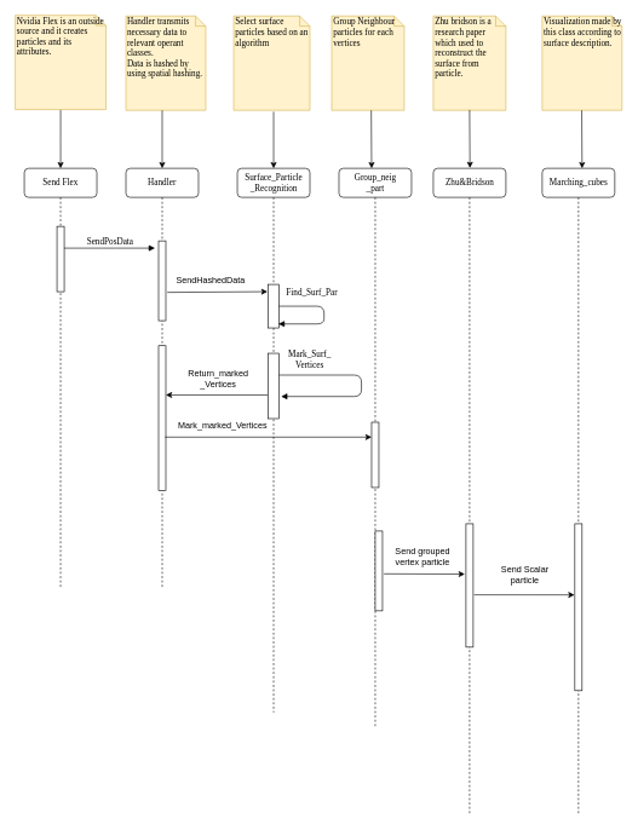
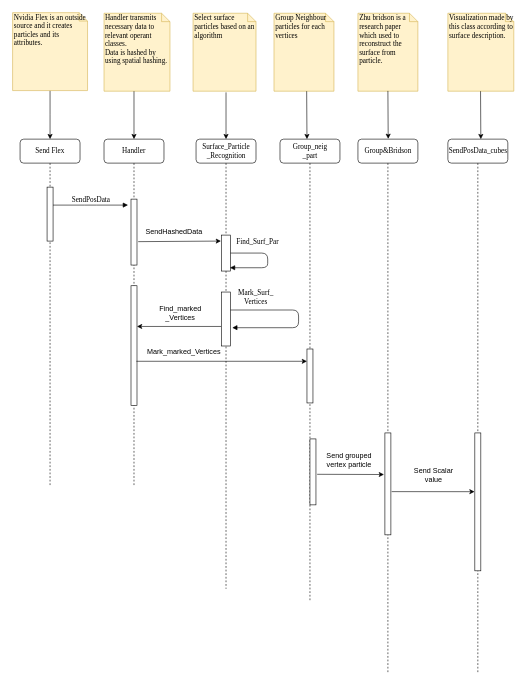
  <mxCell id="0" />
  <mxCell id="1" parent="0" />
  <mxCell id="2" value="Handler" style="shape=umlLifeline;perimeter=lifelinePerimeter;whiteSpace=wrap;html=1;container=1;collapsible=0;recursiveResize=0;outlineConnect=0;rounded=1;shadow=0;comic=0;labelBackgroundColor=none;strokeColor=#000000;strokeWidth=1;fillColor=#FFFFFF;fontFamily=Verdana;fontSize=12;fontColor=#000000;align=center;" parent="1" vertex="1"><mxGeometry x="173" y="231" width="100" height="580" as="geometry" /></mxCell>
  <mxCell id="3" value="" style="html=1;points=[];perimeter=orthogonalPerimeter;rounded=0;shadow=0;comic=0;labelBackgroundColor=none;strokeColor=#000000;strokeWidth=1;fillColor=#FFFFFF;fontFamily=Verdana;fontSize=12;fontColor=#000000;align=center;" parent="2" vertex="1"><mxGeometry x="45" y="100" width="10" height="110" as="geometry" /></mxCell>
  <mxCell id="4" value="" style="html=1;points=[];perimeter=orthogonalPerimeter;rounded=0;shadow=0;comic=0;labelBackgroundColor=none;strokeColor=#000000;strokeWidth=1;fillColor=#FFFFFF;fontFamily=Verdana;fontSize=12;fontColor=#000000;align=center;" parent="2" vertex="1"><mxGeometry x="45" y="244.5" width="10" height="200" as="geometry" /></mxCell>
  <mxCell id="5" value="Surface_Particle&lt;br&gt;_Recognition" style="shape=umlLifeline;perimeter=lifelinePerimeter;whiteSpace=wrap;html=1;container=1;collapsible=0;recursiveResize=0;outlineConnect=0;rounded=1;shadow=0;comic=0;labelBackgroundColor=none;strokeColor=#000000;strokeWidth=1;fillColor=#FFFFFF;fontFamily=Verdana;fontSize=12;fontColor=#000000;align=center;" parent="1" vertex="1"><mxGeometry x="326.5" y="231" width="100" height="750" as="geometry" /></mxCell>
  <mxCell id="6" value="" style="html=1;points=[];perimeter=orthogonalPerimeter;rounded=0;shadow=0;comic=0;labelBackgroundColor=none;strokeColor=#000000;strokeWidth=1;fillColor=#FFFFFF;fontFamily=Verdana;fontSize=12;fontColor=#000000;align=center;" parent="5" vertex="1"><mxGeometry x="42.5" y="160" width="15" height="60" as="geometry" /></mxCell>
  <mxCell id="7" value="Find_Surf_Par" style="html=1;verticalAlign=bottom;endArrow=block;labelBackgroundColor=none;fontFamily=Verdana;fontSize=12;edgeStyle=elbowEdgeStyle;elbow=vertical;entryX=0.933;entryY=0.908;entryDx=0;entryDy=0;entryPerimeter=0;" parent="5" source="6" target="6" edge="1"><mxGeometry x="-0.392" y="10" relative="1" as="geometry"><mxPoint x="109.5" y="60" as="sourcePoint" /><mxPoint x="109.5" y="220" as="targetPoint" /><Array as="points"><mxPoint x="119.5" y="190" /><mxPoint x="139.5" y="260" /></Array><mxPoint as="offset" /></mxGeometry></mxCell>
  <mxCell id="8" value="" style="html=1;points=[];perimeter=orthogonalPerimeter;rounded=0;shadow=0;comic=0;labelBackgroundColor=none;strokeColor=#000000;strokeWidth=1;fillColor=#FFFFFF;fontFamily=Verdana;fontSize=12;fontColor=#000000;align=center;" parent="5" vertex="1"><mxGeometry x="42.5" y="255" width="15" height="90" as="geometry" /></mxCell>
  <mxCell id="9" value="Mark_Surf_&lt;br&gt;Vertices" style="html=1;verticalAlign=bottom;endArrow=block;labelBackgroundColor=none;fontFamily=Verdana;fontSize=12;edgeStyle=elbowEdgeStyle;elbow=vertical;exitX=1;exitY=0.333;exitDx=0;exitDy=0;exitPerimeter=0;entryX=1.189;entryY=0.661;entryDx=0;entryDy=0;entryPerimeter=0;" parent="5" source="8" target="8" edge="1"><mxGeometry x="-0.667" y="5" relative="1" as="geometry"><mxPoint x="99" y="590" as="sourcePoint" /><mxPoint x="70" y="670" as="targetPoint" /><Array as="points"><mxPoint x="171" y="600" /><mxPoint x="191" y="670" /></Array><mxPoint as="offset" /></mxGeometry></mxCell>
  <mxCell id="10" value="Group_neig&lt;br&gt;_part" style="shape=umlLifeline;perimeter=lifelinePerimeter;whiteSpace=wrap;html=1;container=1;collapsible=0;recursiveResize=0;outlineConnect=0;rounded=1;shadow=0;comic=0;labelBackgroundColor=none;strokeColor=#000000;strokeWidth=1;fillColor=#FFFFFF;fontFamily=Verdana;fontSize=12;fontColor=#000000;align=center;" parent="1" vertex="1"><mxGeometry x="466.5" y="231" width="100" height="770" as="geometry" /></mxCell>
  <mxCell id="11" value="" style="html=1;points=[];perimeter=orthogonalPerimeter;rounded=0;shadow=0;comic=0;labelBackgroundColor=none;strokeColor=#000000;strokeWidth=1;fillColor=#FFFFFF;fontFamily=Verdana;fontSize=12;fontColor=#000000;align=center;" parent="10" vertex="1"><mxGeometry x="45" y="350" width="10" height="90" as="geometry" /></mxCell>
- <mxCell id="12" value="Zhu&amp;amp;Bridson" style="shape=umlLifeline;perimeter=lifelinePerimeter;whiteSpace=wrap;html=1;container=1;collapsible=0;recursiveResize=0;outlineConnect=0;rounded=1;shadow=0;comic=0;labelBackgroundColor=none;strokeColor=#000000;strokeWidth=1;fillColor=#FFFFFF;fontFamily=Verdana;fontSize=12;fontColor=#000000;align=center;" parent="1" vertex="1"><mxGeometry x="596.5" y="231" width="100" height="890" as="geometry" /></mxCell>
+ <mxCell id="12" value="Group&amp;amp;Bridson" style="shape=umlLifeline;perimeter=lifelinePerimeter;whiteSpace=wrap;html=1;container=1;collapsible=0;recursiveResize=0;outlineConnect=0;rounded=1;shadow=0;comic=0;labelBackgroundColor=none;strokeColor=#000000;strokeWidth=1;fillColor=#FFFFFF;fontFamily=Verdana;fontSize=12;fontColor=#000000;align=center;" parent="1" vertex="1"><mxGeometry x="596.5" y="231" width="100" height="890" as="geometry" /></mxCell>
  <mxCell id="13" value="" style="html=1;points=[];perimeter=orthogonalPerimeter;rounded=0;shadow=0;comic=0;labelBackgroundColor=none;strokeColor=#000000;strokeWidth=1;fillColor=#FFFFFF;fontFamily=Verdana;fontSize=12;fontColor=#000000;align=center;" parent="12" vertex="1"><mxGeometry x="45" y="490" width="10" height="170" as="geometry" /></mxCell>
- <mxCell id="14" value="Marching_cubes" style="shape=umlLifeline;perimeter=lifelinePerimeter;whiteSpace=wrap;html=1;container=1;collapsible=0;recursiveResize=0;outlineConnect=0;rounded=1;shadow=0;comic=0;labelBackgroundColor=none;strokeColor=#000000;strokeWidth=1;fillColor=#FFFFFF;fontFamily=Verdana;fontSize=12;fontColor=#000000;align=center;" parent="1" vertex="1"><mxGeometry x="746.5" y="231" width="100" height="890" as="geometry" /></mxCell>
+ <mxCell id="14" value="SendPosData_cubes" style="shape=umlLifeline;perimeter=lifelinePerimeter;whiteSpace=wrap;html=1;container=1;collapsible=0;recursiveResize=0;outlineConnect=0;rounded=1;shadow=0;comic=0;labelBackgroundColor=none;strokeColor=#000000;strokeWidth=1;fillColor=#FFFFFF;fontFamily=Verdana;fontSize=12;fontColor=#000000;align=center;" parent="1" vertex="1"><mxGeometry x="746.5" y="231" width="100" height="890" as="geometry" /></mxCell>
  <mxCell id="15" value="" style="html=1;points=[];perimeter=orthogonalPerimeter;rounded=0;shadow=0;comic=0;labelBackgroundColor=none;strokeColor=#000000;strokeWidth=1;fillColor=#FFFFFF;fontFamily=Verdana;fontSize=12;fontColor=#000000;align=center;" parent="14" vertex="1"><mxGeometry x="45" y="490" width="10" height="230" as="geometry" /></mxCell>
  <mxCell id="16" value="Send Flex" style="shape=umlLifeline;perimeter=lifelinePerimeter;whiteSpace=wrap;html=1;container=1;collapsible=0;recursiveResize=0;outlineConnect=0;rounded=1;shadow=0;comic=0;labelBackgroundColor=none;strokeColor=#000000;strokeWidth=1;fillColor=#FFFFFF;fontFamily=Verdana;fontSize=12;fontColor=#000000;align=center;" parent="1" vertex="1"><mxGeometry x="33" y="231" width="100" height="580" as="geometry" /></mxCell>
  <mxCell id="17" value="" style="html=1;points=[];perimeter=orthogonalPerimeter;rounded=0;shadow=0;comic=0;labelBackgroundColor=none;strokeColor=#000000;strokeWidth=1;fillColor=#FFFFFF;fontFamily=Verdana;fontSize=12;fontColor=#000000;align=center;" parent="16" vertex="1"><mxGeometry x="45" y="80" width="10" height="90" as="geometry" /></mxCell>
  <mxCell id="18" value="SendPosData" style="html=1;verticalAlign=bottom;endArrow=block;labelBackgroundColor=none;fontFamily=Verdana;fontSize=12;edgeStyle=elbowEdgeStyle;elbow=vertical;" parent="1" source="17" edge="1"><mxGeometry relative="1" as="geometry"><mxPoint x="153" y="341" as="sourcePoint" /><mxPoint x="213" y="341" as="targetPoint" /></mxGeometry></mxCell>
  <mxCell id="19" value="" style="edgeStyle=orthogonalEdgeStyle;rounded=0;orthogonalLoop=1;jettySize=auto;html=1;" parent="1" source="20" edge="1"><mxGeometry relative="1" as="geometry"><mxPoint x="83" y="231" as="targetPoint" /></mxGeometry></mxCell>
  <mxCell id="20" value="Nvidia Flex is an outside source and it creates particles and its attributes." style="shape=note;whiteSpace=wrap;html=1;size=14;verticalAlign=top;align=left;spacingTop=-6;rounded=0;shadow=0;comic=0;labelBackgroundColor=none;strokeColor=#d6b656;strokeWidth=1;fillColor=#fff2cc;fontFamily=Verdana;fontSize=12;" parent="1" vertex="1"><mxGeometry x="20.5" y="20" width="125" height="130" as="geometry" /></mxCell>
  <mxCell id="21" value="Handler transmits necessary data to relevant operant classes.&lt;br&gt;Data is hashed by using spatial hashing." style="shape=note;whiteSpace=wrap;html=1;size=14;verticalAlign=top;align=left;spacingTop=-6;rounded=0;shadow=0;comic=0;labelBackgroundColor=none;strokeColor=#d6b656;strokeWidth=1;fillColor=#fff2cc;fontFamily=Verdana;fontSize=12;" parent="1" vertex="1"><mxGeometry x="173" y="21" width="110" height="130" as="geometry" /></mxCell>
  <mxCell id="22" value="Select surface particles based on an algorithm" style="shape=note;whiteSpace=wrap;html=1;size=14;verticalAlign=top;align=left;spacingTop=-6;rounded=0;shadow=0;comic=0;labelBackgroundColor=none;strokeColor=#d6b656;strokeWidth=1;fillColor=#fff2cc;fontFamily=Verdana;fontSize=12;" parent="1" vertex="1"><mxGeometry x="321.5" y="21" width="105" height="130" as="geometry" /></mxCell>
  <mxCell id="23" value="Group Neighbour particles for each vertices" style="shape=note;whiteSpace=wrap;html=1;size=14;verticalAlign=top;align=left;spacingTop=-6;rounded=0;shadow=0;comic=0;labelBackgroundColor=none;strokeColor=#d6b656;strokeWidth=1;fillColor=#fff2cc;fontFamily=Verdana;fontSize=12;" parent="1" vertex="1"><mxGeometry x="456.5" y="21" width="100" height="130" as="geometry" /></mxCell>
  <mxCell id="24" value="Zhu bridson is a research paper which used to reconstruct the surface from particle." style="shape=note;whiteSpace=wrap;html=1;size=14;verticalAlign=top;align=left;spacingTop=-6;rounded=0;shadow=0;comic=0;labelBackgroundColor=none;strokeColor=#d6b656;strokeWidth=1;fillColor=#fff2cc;fontFamily=Verdana;fontSize=12;" parent="1" vertex="1"><mxGeometry x="596.5" y="21" width="100" height="130" as="geometry" /></mxCell>
  <mxCell id="25" value="Visualization made by this class according to surface description." style="shape=note;whiteSpace=wrap;html=1;size=14;verticalAlign=top;align=left;spacingTop=-6;rounded=0;shadow=0;comic=0;labelBackgroundColor=none;strokeColor=#d6b656;strokeWidth=1;fillColor=#fff2cc;fontFamily=Verdana;fontSize=12;" parent="1" vertex="1"><mxGeometry x="746.5" y="21" width="110" height="130" as="geometry" /></mxCell>
  <mxCell id="26" value="" style="edgeStyle=orthogonalEdgeStyle;rounded=0;orthogonalLoop=1;jettySize=auto;html=1;" parent="1" edge="1"><mxGeometry relative="1" as="geometry"><mxPoint x="223" as="sourcePoint" y="151" /><mxPoint x="223" y="231" as="targetPoint" /></mxGeometry></mxCell>
  <mxCell id="27" value="SendHashedData" style="text;html=1;strokeColor=none;fillColor=none;align=center;verticalAlign=middle;whiteSpace=wrap;rounded=0;shadow=0;comic=0;" parent="1" vertex="1"><mxGeometry x="243" y="381" width="94" height="10" as="geometry" /></mxCell>
  <mxCell id="28" value="" style="endArrow=classic;html=1;entryX=0.5;entryY=0;entryDx=0;entryDy=0;entryPerimeter=0;" parent="1" target="5" edge="1"><mxGeometry width="50" height="50" relative="1" as="geometry"><mxPoint x="376.5" y="153" as="sourcePoint" /><mxPoint x="376.5" y="211" as="targetPoint" /></mxGeometry></mxCell>
  <mxCell id="29" value="" style="endArrow=classic;html=1;exitX=1.2;exitY=0.645;exitDx=0;exitDy=0;exitPerimeter=0;" parent="1" edge="1" source="3"><mxGeometry width="50" height="50" relative="1" as="geometry"><mxPoint x="232.9" y="421" as="sourcePoint" /><mxPoint x="368" y="401" as="targetPoint" /></mxGeometry></mxCell>
  <mxCell id="30" value="" style="endArrow=classic;html=1;exitX=-0.053;exitY=0.638;exitDx=0;exitDy=0;exitPerimeter=0;" parent="1" source="8" target="4" edge="1"><mxGeometry width="50" height="50" relative="1" as="geometry"><mxPoint x="413" y="631" as="sourcePoint" /><mxPoint x="363" y="611" as="targetPoint" /></mxGeometry></mxCell>
- <mxCell id="31" value="Return_marked&lt;br&gt;_Vertices" style="text;html=1;strokeColor=none;fillColor=none;align=center;verticalAlign=middle;whiteSpace=wrap;rounded=0;shadow=0;comic=0;" parent="1" vertex="1"><mxGeometry x="231.5" y="511" width="137" height="20" as="geometry" /></mxCell>
+ <mxCell id="31" value="Find_marked&lt;br&gt;_Vertices" style="text;html=1;strokeColor=none;fillColor=none;align=center;verticalAlign=middle;whiteSpace=wrap;rounded=0;shadow=0;comic=0;" parent="1" vertex="1"><mxGeometry x="231.5" y="511" width="137" height="20" as="geometry" /></mxCell>
  <mxCell id="32" value="" style="endArrow=classic;html=1;exitX=0.9;exitY=0.63;exitDx=0;exitDy=0;exitPerimeter=0;" parent="1" source="4" target="11" edge="1"><mxGeometry width="50" height="50" relative="1" as="geometry"><mxPoint x="23" y="911" as="sourcePoint" /><mxPoint x="73" y="861" as="targetPoint" /></mxGeometry></mxCell>
  <mxCell id="33" value="Mark_marked_Vertices" style="text;html=1;strokeColor=none;fillColor=none;align=center;verticalAlign=middle;whiteSpace=wrap;rounded=0;shadow=0;comic=0;" parent="1" vertex="1"><mxGeometry x="243" y="575.5" width="127" height="20" as="geometry" /></mxCell>
  <mxCell id="34" value="" style="html=1;points=[];perimeter=orthogonalPerimeter;rounded=0;shadow=0;comic=0;labelBackgroundColor=none;strokeColor=#000000;strokeWidth=1;fillColor=#FFFFFF;fontFamily=Verdana;fontSize=12;fontColor=#000000;align=center;" parent="1" vertex="1"><mxGeometry x="516.5" y="731" width="10" height="110" as="geometry" /></mxCell>
- <mxCell id="35" value="Send Scalar particle" style="text;html=1;strokeColor=none;fillColor=none;align=center;verticalAlign=middle;whiteSpace=wrap;rounded=0;shadow=0;comic=0;" parent="1" vertex="1"><mxGeometry x="683" y="771" width="80" height="40" as="geometry" /></mxCell>
+ <mxCell id="35" value="Send Scalar value" style="text;html=1;strokeColor=none;fillColor=none;align=center;verticalAlign=middle;whiteSpace=wrap;rounded=0;shadow=0;comic=0;" parent="1" vertex="1"><mxGeometry x="683" y="771" width="80" height="40" as="geometry" /></mxCell>
  <mxCell id="36" value="" style="endArrow=classic;html=1;" parent="1" edge="1"><mxGeometry width="50" height="50" relative="1" as="geometry"><mxPoint x="511" as="sourcePoint" y="151" /><mxPoint x="511.5" y="231" as="targetPoint" /></mxGeometry></mxCell>
  <mxCell id="37" value="" style="endArrow=classic;html=1;" parent="1" edge="1"><mxGeometry width="50" height="50" relative="1" as="geometry"><mxPoint x="801" as="sourcePoint" y="151" /><mxPoint x="801.5" y="231" as="targetPoint" /></mxGeometry></mxCell>
  <mxCell id="38" value="" style="endArrow=classic;html=1;" parent="1" edge="1"><mxGeometry width="50" height="50" relative="1" as="geometry"><mxPoint x="646.5" y="150.5" as="sourcePoint" /><mxPoint x="647" y="230.5" as="targetPoint" /></mxGeometry></mxCell>
  <mxCell id="39" value="" style="endArrow=classic;html=1;exitX=1.129;exitY=0.576;exitDx=0;exitDy=0;exitPerimeter=0;" edge="1" parent="1" source="13"><mxGeometry width="50" height="50" relative="1" as="geometry"><mxPoint x="681.5" y="991.5" as="sourcePoint" /><mxPoint x="791" y="819" as="targetPoint" /></mxGeometry></mxCell>
  <mxCell id="40" value="" style="endArrow=classic;html=1;entryX=-0.157;entryY=0.408;entryDx=0;entryDy=0;entryPerimeter=0;" edge="1" parent="1" target="13"><mxGeometry width="50" height="50" relative="1" as="geometry"><mxPoint x="528.5" y="790" as="sourcePoint" /><mxPoint x="631.5" y="785" as="targetPoint" /></mxGeometry></mxCell>
  <mxCell id="41" value="Send grouped vertex particle" style="text;html=1;strokeColor=none;fillColor=none;align=center;verticalAlign=middle;whiteSpace=wrap;rounded=0;shadow=0;comic=0;" vertex="1" parent="1"><mxGeometry x="541.5" y="746" width="80" height="40" as="geometry" /></mxCell>
